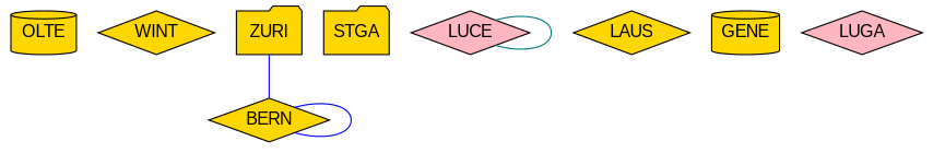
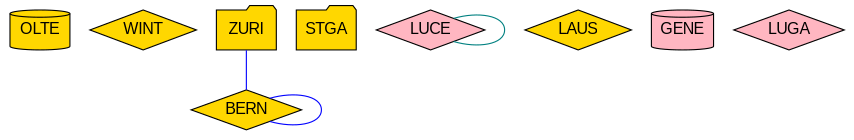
  graph {
    fontname="Liberation Sans"
    node [fillcolor=gold fontname="Liberation Sans" shape=diamond style=filled]
    edge [color=blue fontname="Liberation Sans"]
    OLTE [shape=cylinder]
    WINT
    ZURI [shape=folder]
    BERN
    STGA [shape=folder]
    LUCE [fillcolor=lightpink]
    LAUS
-   GENE [shape=cylinder]
+   GENE [fillcolor=lightpink shape=cylinder]
    LUGA [fillcolor=lightpink]
    ZURI -- BERN
    BERN -- BERN
    LUCE -- LUCE [color=teal]
  }
